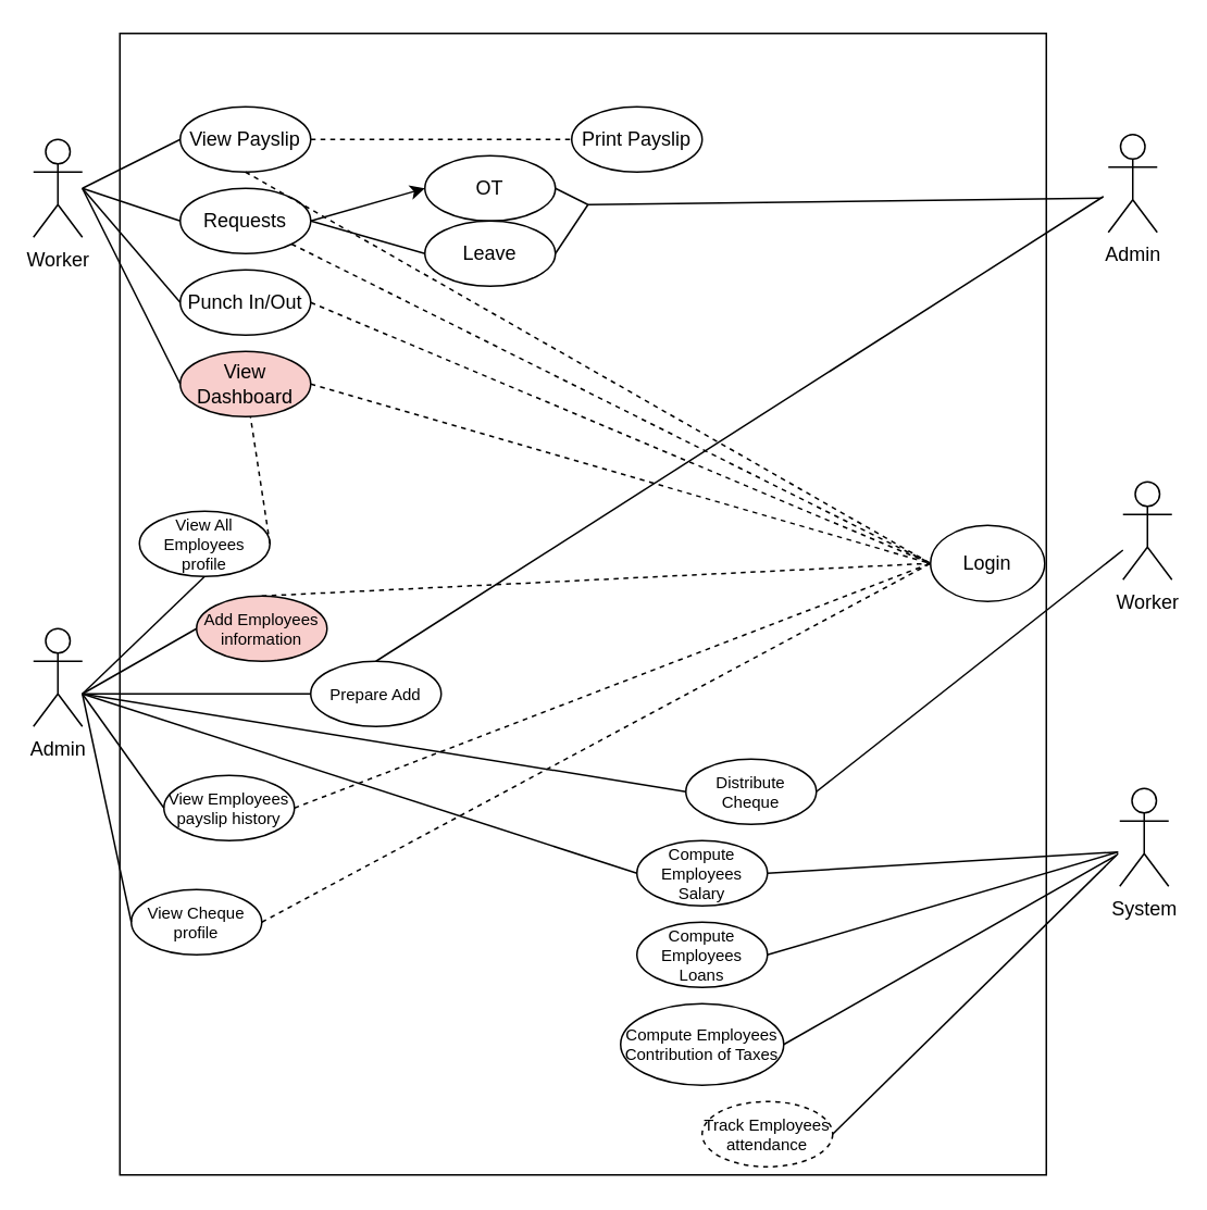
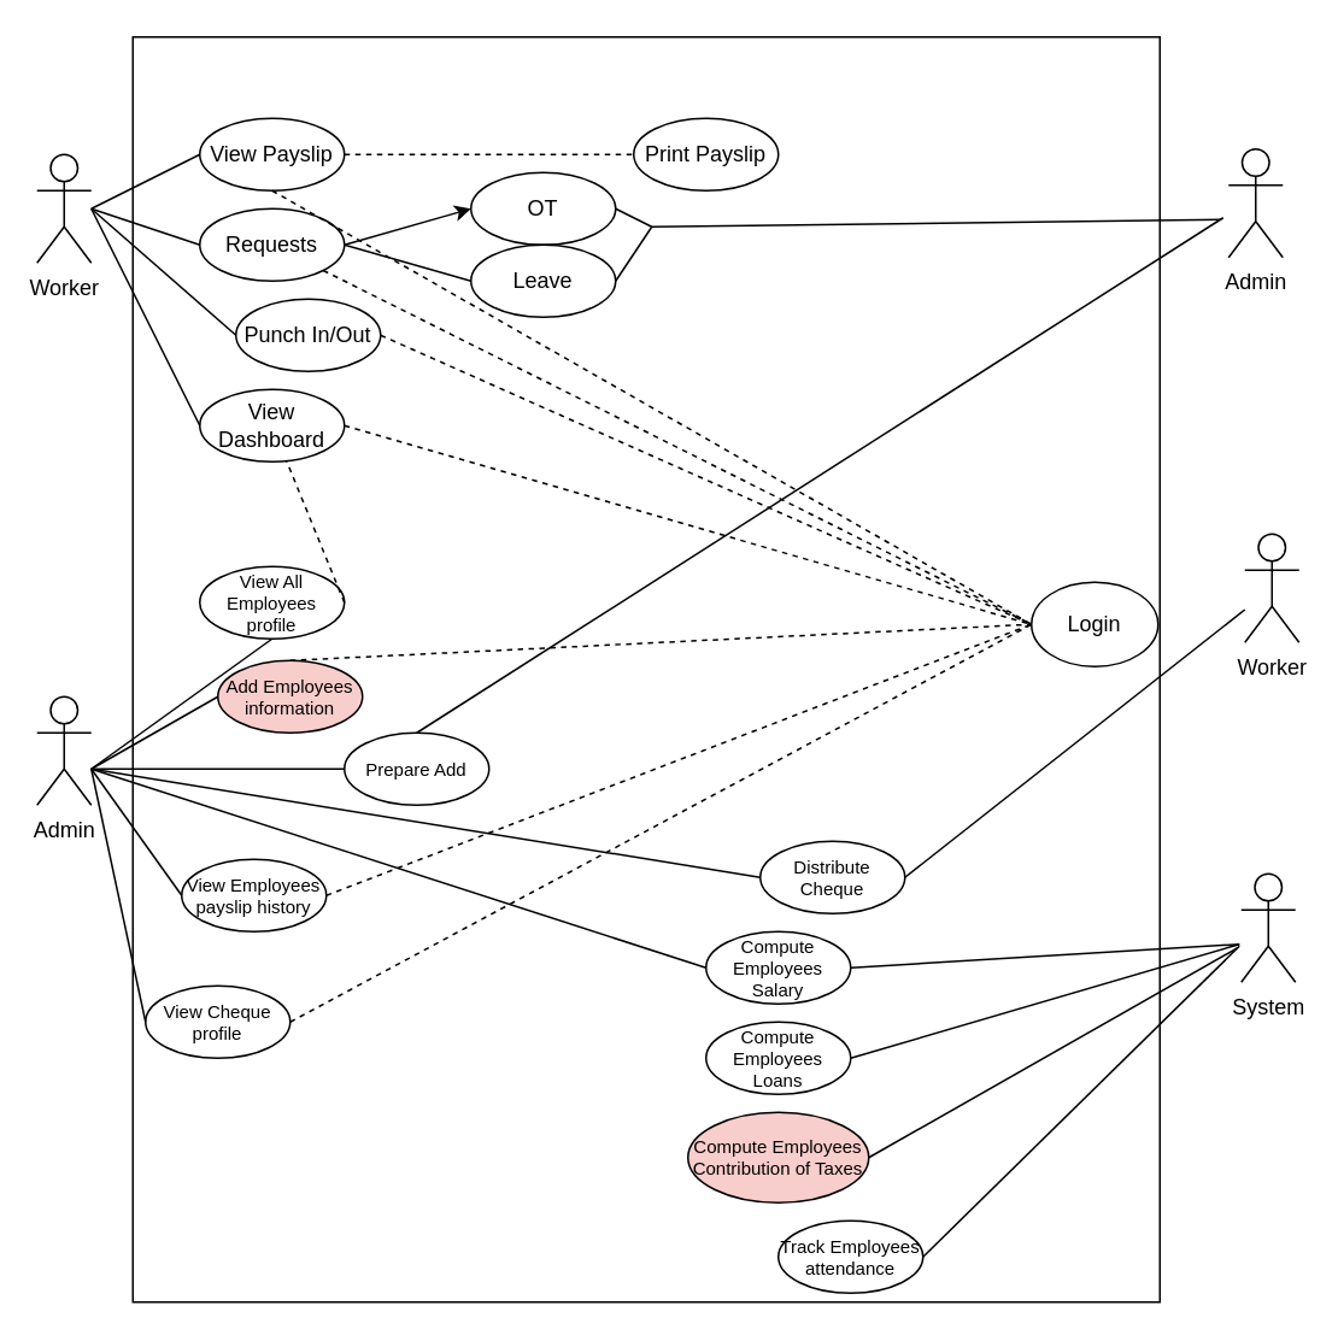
  <mxCell id="0" />
  <mxCell id="1" parent="0" />
  <mxCell id="2" value="" style="rounded=0;whiteSpace=wrap;html=1;" vertex="1" parent="1"><mxGeometry x="73" y="20" width="568" height="700" as="geometry" /></mxCell>
  <mxCell id="3" value="Worker&lt;br&gt;" style="shape=umlActor;verticalLabelPosition=bottom;verticalAlign=top;html=1;outlineConnect=0;" parent="1" vertex="1"><mxGeometry x="20" y="85" width="30" height="60" as="geometry" /></mxCell>
  <mxCell id="4" value="Admin" style="shape=umlActor;verticalLabelPosition=bottom;verticalAlign=top;html=1;outlineConnect=0;" parent="1" vertex="1"><mxGeometry x="20" y="385" width="30" height="60" as="geometry" /></mxCell>
  <mxCell id="5" value="Admin" style="shape=umlActor;verticalLabelPosition=bottom;verticalAlign=top;html=1;outlineConnect=0;" parent="1" vertex="1"><mxGeometry x="679" y="82" width="30" height="60" as="geometry" /></mxCell>
  <mxCell id="6" value="Worker&lt;br&gt;" style="shape=umlActor;verticalLabelPosition=bottom;verticalAlign=top;html=1;outlineConnect=0;" parent="1" vertex="1"><mxGeometry x="688" y="295" width="30" height="60" as="geometry" /></mxCell>
  <mxCell id="7" value="System" style="shape=umlActor;verticalLabelPosition=bottom;verticalAlign=top;html=1;outlineConnect=0;" parent="1" vertex="1"><mxGeometry x="686" y="483" width="30" height="60" as="geometry" /></mxCell>
  <mxCell id="8" value="View Payslip" style="ellipse;whiteSpace=wrap;html=1;" parent="1" vertex="1"><mxGeometry x="110" y="65" width="80" height="40" as="geometry" /></mxCell>
  <mxCell id="9" value="Requests" style="ellipse;whiteSpace=wrap;html=1;" parent="1" vertex="1"><mxGeometry x="110" y="115" width="80" height="40" as="geometry" /></mxCell>
- <mxCell id="10" value="Punch In/Out" style="ellipse;whiteSpace=wrap;html=1;" parent="1" vertex="1"><mxGeometry x="110" y="165" width="80" height="40" as="geometry" /></mxCell>
+ <mxCell id="10" value="Punch In/Out" style="ellipse;whiteSpace=wrap;html=1;" parent="1" vertex="1"><mxGeometry x="130" y="165" width="80" height="40" as="geometry" /></mxCell>
  <mxCell id="11" value="" style="endArrow=none;html=1;rounded=0;entryX=0;entryY=0.5;entryDx=0;entryDy=0;" parent="1" target="8" edge="1"><mxGeometry width="50" height="50" relative="1" as="geometry"><mxPoint x="50" y="115" as="sourcePoint" /><mxPoint x="100" y="65" as="targetPoint" /></mxGeometry></mxCell>
  <mxCell id="12" value="" style="endArrow=none;html=1;rounded=0;entryX=0;entryY=0.5;entryDx=0;entryDy=0;" parent="1" target="9" edge="1"><mxGeometry width="50" height="50" relative="1" as="geometry"><mxPoint x="50" y="115" as="sourcePoint" /><mxPoint x="100" y="65" as="targetPoint" /></mxGeometry></mxCell>
  <mxCell id="13" value="" style="endArrow=none;html=1;rounded=0;entryX=0;entryY=0.5;entryDx=0;entryDy=0;" parent="1" target="10" edge="1"><mxGeometry width="50" height="50" relative="1" as="geometry"><mxPoint x="50" y="115" as="sourcePoint" /><mxPoint x="100" y="65" as="targetPoint" /></mxGeometry></mxCell>
  <mxCell id="14" value="OT" style="ellipse;whiteSpace=wrap;html=1;" parent="1" vertex="1"><mxGeometry x="260" y="95" width="80" height="40" as="geometry" /></mxCell>
  <mxCell id="15" value="Leave" style="ellipse;whiteSpace=wrap;html=1;" parent="1" vertex="1"><mxGeometry x="260" y="135" width="80" height="40" as="geometry" /></mxCell>
  <mxCell id="16" value="" style="endArrow=classic;html=1;rounded=0;entryX=0;entryY=0.5;entryDx=0;entryDy=0;exitX=1;exitY=0.5;exitDx=0;exitDy=0;" parent="1" source="9" target="14" edge="1"><mxGeometry width="50" height="50" relative="1" as="geometry"><mxPoint x="210" y="175" as="sourcePoint" /><mxPoint x="260" y="125" as="targetPoint" /></mxGeometry></mxCell>
  <mxCell id="17" value="" style="endArrow=none;html=1;rounded=0;entryX=0;entryY=0.5;entryDx=0;entryDy=0;exitX=1;exitY=0.5;exitDx=0;exitDy=0;" parent="1" source="9" target="15" edge="1"><mxGeometry width="50" height="50" relative="1" as="geometry"><mxPoint x="210" y="175" as="sourcePoint" /><mxPoint x="260" y="125" as="targetPoint" /></mxGeometry></mxCell>
  <mxCell id="18" value="Print Payslip" style="ellipse;whiteSpace=wrap;html=1;" parent="1" vertex="1"><mxGeometry x="350" y="65" width="80" height="40" as="geometry" /></mxCell>
  <mxCell id="19" value="" style="endArrow=none;dashed=1;html=1;rounded=0;entryX=0;entryY=0.5;entryDx=0;entryDy=0;" parent="1" target="18" edge="1"><mxGeometry width="50" height="50" relative="1" as="geometry"><mxPoint x="190" y="85" as="sourcePoint" /><mxPoint x="240" y="35" as="targetPoint" /></mxGeometry></mxCell>
  <mxCell id="20" value="" style="endArrow=none;html=1;rounded=0;" parent="1" edge="1"><mxGeometry width="50" height="50" relative="1" as="geometry"><mxPoint x="340" y="115" as="sourcePoint" /><mxPoint x="360" y="125" as="targetPoint" /></mxGeometry></mxCell>
  <mxCell id="21" value="" style="endArrow=none;html=1;rounded=0;exitX=1;exitY=0.5;exitDx=0;exitDy=0;" parent="1" source="15" edge="1"><mxGeometry width="50" height="50" relative="1" as="geometry"><mxPoint x="340" y="125" as="sourcePoint" /><mxPoint x="360" y="125" as="targetPoint" /></mxGeometry></mxCell>
  <mxCell id="22" value="" style="endArrow=none;html=1;rounded=0;" parent="1" edge="1"><mxGeometry width="50" height="50" relative="1" as="geometry"><mxPoint x="360" y="125" as="sourcePoint" /><mxPoint x="675" y="121" as="targetPoint" /></mxGeometry></mxCell>
- <mxCell id="23" value="View All Employees profile" style="ellipse;whiteSpace=wrap;html=1;fontSize=10;" parent="1" vertex="1"><mxGeometry x="85" y="313" width="80" height="40" as="geometry" /></mxCell>
+ <mxCell id="23" value="View All Employees profile" style="ellipse;whiteSpace=wrap;html=1;fontSize=10;" parent="1" vertex="1"><mxGeometry x="110" y="313" width="80" height="40" as="geometry" /></mxCell>
  <mxCell id="24" value="Add Employees information" style="ellipse;whiteSpace=wrap;html=1;fontSize=10;fillColor=#f8cecc;" parent="1" vertex="1"><mxGeometry x="120" y="365" width="80" height="40" as="geometry" /></mxCell>
  <mxCell id="25" value="Prepare Add" style="ellipse;whiteSpace=wrap;html=1;fontSize=10;" parent="1" vertex="1"><mxGeometry x="190" y="405" width="80" height="40" as="geometry" /></mxCell>
  <mxCell id="26" value="View Employees payslip history" style="ellipse;whiteSpace=wrap;html=1;fontSize=10;" parent="1" vertex="1"><mxGeometry x="100" y="475" width="80" height="40" as="geometry" /></mxCell>
  <mxCell id="27" value="View Cheque profile" style="ellipse;whiteSpace=wrap;html=1;fontSize=10;" parent="1" vertex="1"><mxGeometry x="80" y="545" width="80" height="40" as="geometry" /></mxCell>
  <mxCell id="28" value="" style="endArrow=none;html=1;rounded=0;entryX=0.5;entryY=1;entryDx=0;entryDy=0;" parent="1" target="23" edge="1"><mxGeometry width="50" height="50" relative="1" as="geometry"><mxPoint x="50" y="425" as="sourcePoint" /><mxPoint x="100" y="375" as="targetPoint" /></mxGeometry></mxCell>
  <mxCell id="29" value="" style="endArrow=none;html=1;rounded=0;entryX=0;entryY=0.5;entryDx=0;entryDy=0;" parent="1" target="24" edge="1"><mxGeometry width="50" height="50" relative="1" as="geometry"><mxPoint x="50" y="425" as="sourcePoint" /><mxPoint x="100" y="375" as="targetPoint" /></mxGeometry></mxCell>
  <mxCell id="30" value="" style="endArrow=none;html=1;rounded=0;entryX=0;entryY=0.5;entryDx=0;entryDy=0;" parent="1" target="25" edge="1"><mxGeometry width="50" height="50" relative="1" as="geometry"><mxPoint x="50" y="425" as="sourcePoint" /><mxPoint x="320" y="365" as="targetPoint" /></mxGeometry></mxCell>
  <mxCell id="31" value="" style="endArrow=none;html=1;rounded=0;entryX=0;entryY=0.5;entryDx=0;entryDy=0;" parent="1" target="26" edge="1"><mxGeometry width="50" height="50" relative="1" as="geometry"><mxPoint x="50" y="425" as="sourcePoint" /><mxPoint x="320" y="455" as="targetPoint" /></mxGeometry></mxCell>
  <mxCell id="32" value="" style="endArrow=none;html=1;rounded=0;entryX=0;entryY=0.5;entryDx=0;entryDy=0;" parent="1" target="27" edge="1"><mxGeometry width="50" height="50" relative="1" as="geometry"><mxPoint x="50" y="425" as="sourcePoint" /><mxPoint x="320" y="455" as="targetPoint" /></mxGeometry></mxCell>
  <mxCell id="33" value="Login" style="ellipse;whiteSpace=wrap;html=1;" parent="1" vertex="1"><mxGeometry x="570" y="321.67" width="70" height="46.67" as="geometry" /></mxCell>
  <mxCell id="34" value="" style="endArrow=none;dashed=1;html=1;rounded=0;exitX=1;exitY=0.5;exitDx=0;exitDy=0;entryX=0;entryY=0.5;entryDx=0;entryDy=0;" parent="1" source="10" target="33" edge="1"><mxGeometry width="50" height="50" relative="1" as="geometry"><mxPoint x="190" y="140" as="sourcePoint" /><mxPoint x="340" y="265" as="targetPoint" /></mxGeometry></mxCell>
- <mxCell id="35" value="View Dashboard" style="ellipse;whiteSpace=wrap;html=1;fillColor=#f8cecc;" parent="1" vertex="1"><mxGeometry x="110" y="215" width="80" height="40" as="geometry" /></mxCell>
+ <mxCell id="35" value="View Dashboard" style="ellipse;whiteSpace=wrap;html=1;" parent="1" vertex="1"><mxGeometry x="110" y="215" width="80" height="40" as="geometry" /></mxCell>
  <mxCell id="36" value="" style="endArrow=none;html=1;rounded=0;entryX=0;entryY=0.5;entryDx=0;entryDy=0;" parent="1" target="35" edge="1"><mxGeometry width="50" height="50" relative="1" as="geometry"><mxPoint x="50" y="115" as="sourcePoint" /><mxPoint x="320" y="345" as="targetPoint" /></mxGeometry></mxCell>
  <mxCell id="37" value="" style="endArrow=none;dashed=1;html=1;rounded=0;exitX=1;exitY=0.5;exitDx=0;exitDy=0;entryX=0;entryY=0.5;entryDx=0;entryDy=0;" parent="1" source="35" target="33" edge="1"><mxGeometry width="50" height="50" relative="1" as="geometry"><mxPoint x="270" y="395" as="sourcePoint" /><mxPoint x="320" y="345" as="targetPoint" /></mxGeometry></mxCell>
  <mxCell id="38" value="" style="endArrow=none;dashed=1;html=1;rounded=0;exitX=1;exitY=1;exitDx=0;exitDy=0;" parent="1" source="9" edge="1"><mxGeometry width="50" height="50" relative="1" as="geometry"><mxPoint x="270" y="395" as="sourcePoint" /><mxPoint x="570" y="345" as="targetPoint" /></mxGeometry></mxCell>
  <mxCell id="39" value="" style="endArrow=none;dashed=1;html=1;rounded=0;exitX=0.5;exitY=1;exitDx=0;exitDy=0;" parent="1" source="8" edge="1"><mxGeometry width="50" height="50" relative="1" as="geometry"><mxPoint x="270" y="395" as="sourcePoint" /><mxPoint x="570" y="345" as="targetPoint" /></mxGeometry></mxCell>
  <mxCell id="40" value="" style="endArrow=none;dashed=1;html=1;rounded=0;exitX=1;exitY=0.5;exitDx=0;exitDy=0;" parent="1" source="23" target="35" edge="1"><mxGeometry width="50" height="50" relative="1" as="geometry"><mxPoint x="270" y="395" as="sourcePoint" /><mxPoint x="320" y="345" as="targetPoint" /></mxGeometry></mxCell>
  <mxCell id="41" value="" style="endArrow=none;dashed=1;html=1;rounded=0;exitX=0.5;exitY=0;exitDx=0;exitDy=0;entryX=0;entryY=0.5;entryDx=0;entryDy=0;" parent="1" source="24" target="33" edge="1"><mxGeometry width="50" height="50" relative="1" as="geometry"><mxPoint x="270" y="395" as="sourcePoint" /><mxPoint x="450" y="345" as="targetPoint" /></mxGeometry></mxCell>
  <mxCell id="42" value="" style="endArrow=none;dashed=1;html=1;rounded=0;entryX=0;entryY=0.5;entryDx=0;entryDy=0;" parent="1" target="33" edge="1"><mxGeometry width="50" height="50" relative="1" as="geometry"><mxPoint x="180" y="495" as="sourcePoint" /><mxPoint x="230" y="445" as="targetPoint" /></mxGeometry></mxCell>
  <mxCell id="43" value="" style="endArrow=none;html=1;rounded=0;exitX=0.5;exitY=0;exitDx=0;exitDy=0;" parent="1" source="25" edge="1"><mxGeometry width="50" height="50" relative="1" as="geometry"><mxPoint x="270" y="395" as="sourcePoint" /><mxPoint x="676" y="120" as="targetPoint" /></mxGeometry></mxCell>
  <mxCell id="44" value="" style="endArrow=none;dashed=1;html=1;rounded=0;exitX=1;exitY=0.5;exitDx=0;exitDy=0;" parent="1" source="27" edge="1"><mxGeometry width="50" height="50" relative="1" as="geometry"><mxPoint x="390" y="425" as="sourcePoint" /><mxPoint x="570" y="345" as="targetPoint" /></mxGeometry></mxCell>
  <mxCell id="45" value="Distribute Cheque" style="ellipse;whiteSpace=wrap;html=1;fontSize=10;" parent="1" vertex="1"><mxGeometry x="420" y="465" width="80" height="40" as="geometry" /></mxCell>
  <mxCell id="46" value="" style="endArrow=none;html=1;rounded=0;entryX=0;entryY=0.5;entryDx=0;entryDy=0;" parent="1" target="45" edge="1"><mxGeometry width="50" height="50" relative="1" as="geometry"><mxPoint x="50" y="425" as="sourcePoint" /><mxPoint x="100" y="375" as="targetPoint" /></mxGeometry></mxCell>
  <mxCell id="47" value="" style="endArrow=none;html=1;rounded=0;" parent="1" edge="1" target="6"><mxGeometry width="50" height="50" relative="1" as="geometry"><mxPoint x="500" y="485" as="sourcePoint" /><mxPoint x="686" y="348" as="targetPoint" /></mxGeometry></mxCell>
  <mxCell id="48" value="Compute Employees Salary" style="ellipse;whiteSpace=wrap;html=1;fontSize=10;" parent="1" vertex="1"><mxGeometry x="390" y="515" width="80" height="40" as="geometry" /></mxCell>
  <mxCell id="49" value="" style="endArrow=none;html=1;rounded=0;entryX=0;entryY=0.5;entryDx=0;entryDy=0;" parent="1" target="48" edge="1"><mxGeometry width="50" height="50" relative="1" as="geometry"><mxPoint x="50" y="425" as="sourcePoint" /><mxPoint x="440" y="375" as="targetPoint" /></mxGeometry></mxCell>
  <mxCell id="50" value="" style="endArrow=none;html=1;rounded=0;" parent="1" edge="1"><mxGeometry width="50" height="50" relative="1" as="geometry"><mxPoint x="470" y="535" as="sourcePoint" /><mxPoint x="685" y="522" as="targetPoint" /></mxGeometry></mxCell>
  <mxCell id="51" value="Compute Employees Loans" style="ellipse;whiteSpace=wrap;html=1;fontSize=10;" parent="1" vertex="1"><mxGeometry x="390" y="565" width="80" height="40" as="geometry" /></mxCell>
  <mxCell id="52" value="" style="endArrow=none;html=1;rounded=0;exitX=1;exitY=0.5;exitDx=0;exitDy=0;" parent="1" source="51" edge="1"><mxGeometry width="50" height="50" relative="1" as="geometry"><mxPoint x="390" y="425" as="sourcePoint" /><mxPoint x="685" y="522" as="targetPoint" /></mxGeometry></mxCell>
- <mxCell id="53" value="Compute Employees Contribution of Taxes" style="ellipse;whiteSpace=wrap;html=1;fontSize=10;" parent="1" vertex="1"><mxGeometry x="380" y="615" width="100" height="50" as="geometry" /></mxCell>
+ <mxCell id="53" value="Compute Employees Contribution of Taxes" style="ellipse;whiteSpace=wrap;html=1;fontSize=10;fillColor=#f8cecc;" parent="1" vertex="1"><mxGeometry x="380" y="615" width="100" height="50" as="geometry" /></mxCell>
  <mxCell id="54" value="" style="endArrow=none;html=1;rounded=0;exitX=1;exitY=0.5;exitDx=0;exitDy=0;" parent="1" source="53" edge="1"><mxGeometry width="50" height="50" relative="1" as="geometry"><mxPoint x="390" y="425" as="sourcePoint" /><mxPoint x="684" y="524" as="targetPoint" /></mxGeometry></mxCell>
- <mxCell id="55" value="Track Employees attendance" style="ellipse;whiteSpace=wrap;html=1;fontSize=10;dashed=1;" parent="1" vertex="1"><mxGeometry x="430" y="675" width="80" height="40" as="geometry" /></mxCell>
+ <mxCell id="55" value="Track Employees attendance" style="ellipse;whiteSpace=wrap;html=1;fontSize=10;" parent="1" vertex="1"><mxGeometry x="430" y="675" width="80" height="40" as="geometry" /></mxCell>
  <mxCell id="56" value="" style="endArrow=none;html=1;rounded=0;exitX=1;exitY=0.5;exitDx=0;exitDy=0;" parent="1" source="55" edge="1"><mxGeometry width="50" height="50" relative="1" as="geometry"><mxPoint x="390" y="625" as="sourcePoint" /><mxPoint x="685" y="523" as="targetPoint" /></mxGeometry></mxCell>
